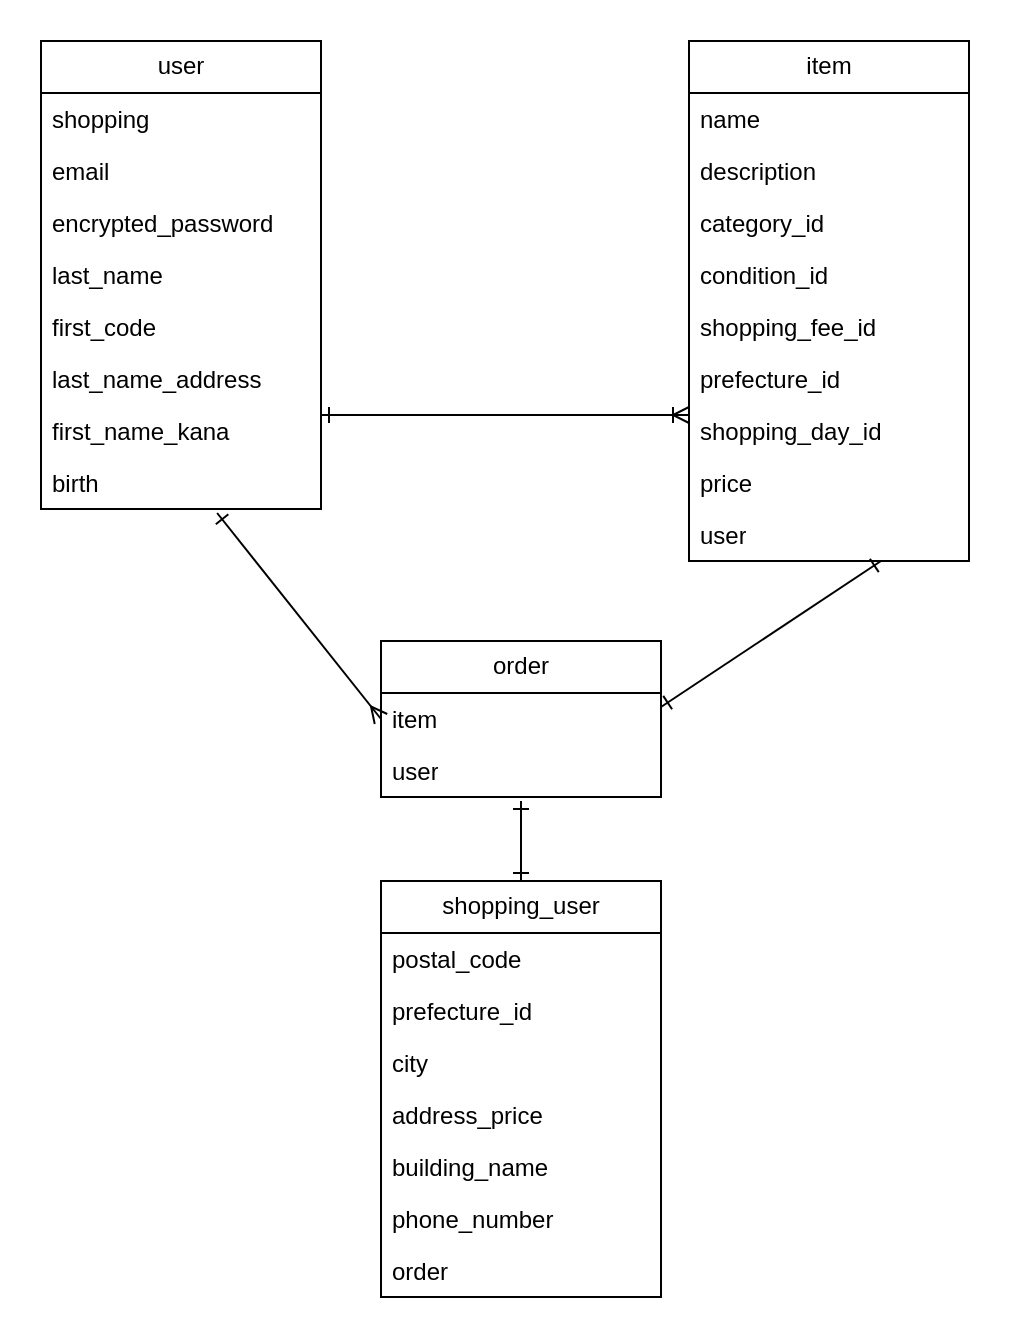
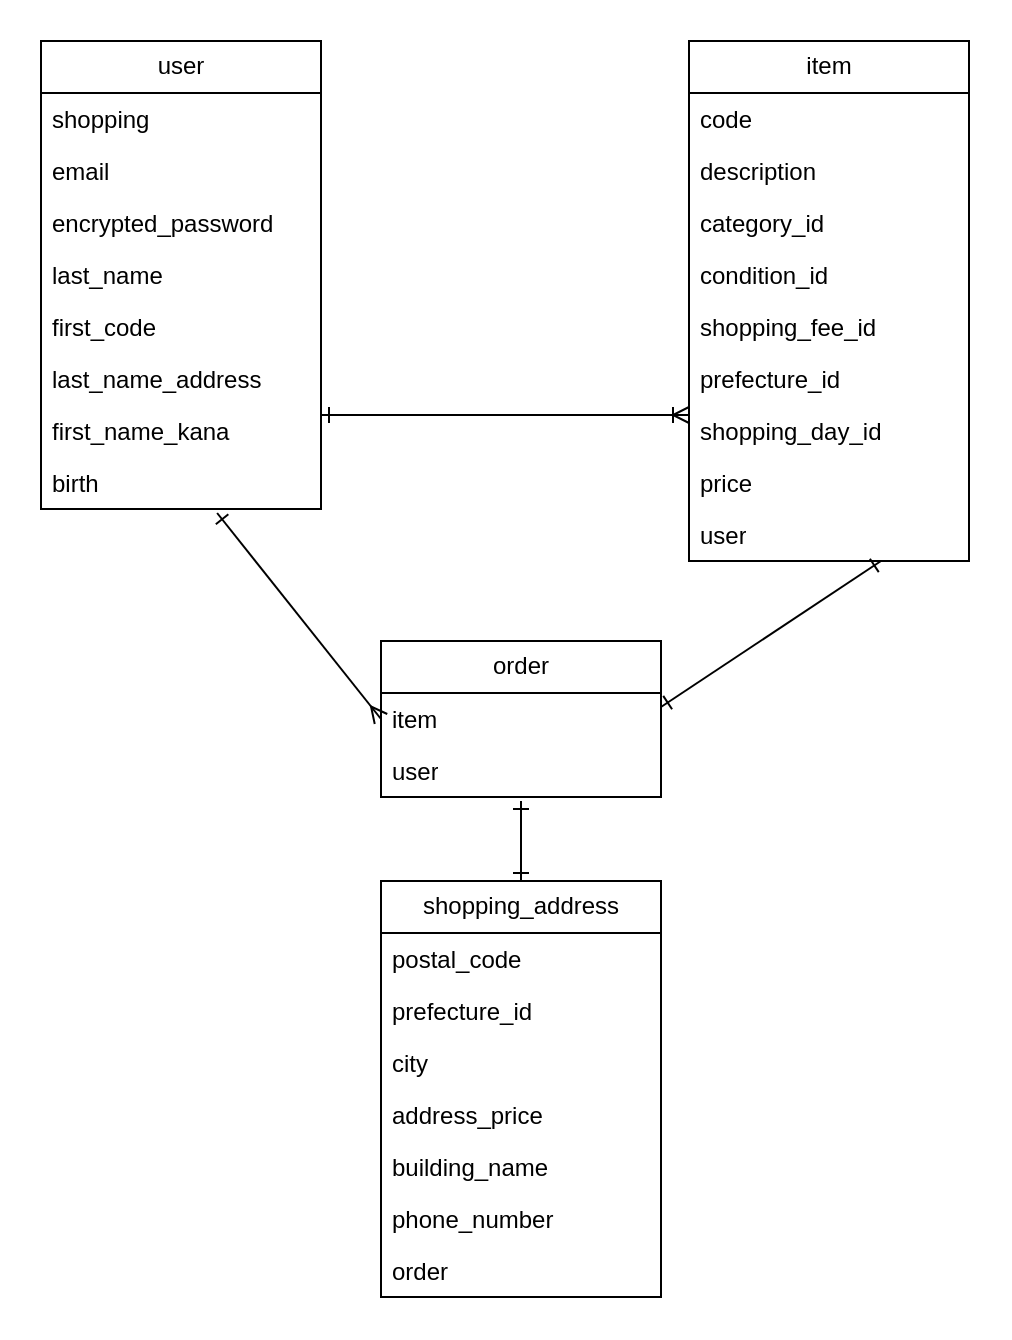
  <mxCell id="0" />
  <mxCell id="1" parent="0" />
  <mxCell id="2" value="item" style="swimlane;fontStyle=0;childLayout=stackLayout;horizontal=1;startSize=26;fillColor=none;horizontalStack=0;resizeParent=1;resizeParentMax=0;resizeLast=0;collapsible=1;marginBottom=0;html=1;rounded=0;" parent="1" vertex="1"><mxGeometry x="344" y="20" width="140" height="260" as="geometry" /></mxCell>
- <mxCell id="3" value="name" style="text;strokeColor=none;fillColor=none;align=left;verticalAlign=top;spacingLeft=4;spacingRight=4;overflow=hidden;rotatable=0;points=[[0,0.5],[1,0.5]];portConstraint=eastwest;whiteSpace=wrap;html=1;rounded=0;" parent="2" vertex="1"><mxGeometry y="26" width="140" height="26" as="geometry" /></mxCell>
+ <mxCell id="3" value="code" style="text;strokeColor=none;fillColor=none;align=left;verticalAlign=top;spacingLeft=4;spacingRight=4;overflow=hidden;rotatable=0;points=[[0,0.5],[1,0.5]];portConstraint=eastwest;whiteSpace=wrap;html=1;rounded=0;" parent="2" vertex="1"><mxGeometry y="26" width="140" height="26" as="geometry" /></mxCell>
  <mxCell id="4" value="description" style="text;strokeColor=none;fillColor=none;align=left;verticalAlign=top;spacingLeft=4;spacingRight=4;overflow=hidden;rotatable=0;points=[[0,0.5],[1,0.5]];portConstraint=eastwest;whiteSpace=wrap;html=1;rounded=0;" parent="2" vertex="1"><mxGeometry y="52" width="140" height="26" as="geometry" /></mxCell>
  <mxCell id="5" value="category_id" style="text;strokeColor=none;fillColor=none;align=left;verticalAlign=top;spacingLeft=4;spacingRight=4;overflow=hidden;rotatable=0;points=[[0,0.5],[1,0.5]];portConstraint=eastwest;whiteSpace=wrap;html=1;rounded=0;" parent="2" vertex="1"><mxGeometry y="78" width="140" height="26" as="geometry" /></mxCell>
  <mxCell id="6" value="condition_id" style="text;strokeColor=none;fillColor=none;align=left;verticalAlign=top;spacingLeft=4;spacingRight=4;overflow=hidden;rotatable=0;points=[[0,0.5],[1,0.5]];portConstraint=eastwest;whiteSpace=wrap;html=1;rounded=0;" parent="2" vertex="1"><mxGeometry y="104" width="140" height="26" as="geometry" /></mxCell>
  <mxCell id="7" value="shopping_fee_id" style="text;strokeColor=none;fillColor=none;align=left;verticalAlign=top;spacingLeft=4;spacingRight=4;overflow=hidden;rotatable=0;points=[[0,0.5],[1,0.5]];portConstraint=eastwest;whiteSpace=wrap;html=1;rounded=0;" parent="2" vertex="1"><mxGeometry y="130" width="140" height="26" as="geometry" /></mxCell>
  <mxCell id="8" value="prefecture_id" style="text;strokeColor=none;fillColor=none;align=left;verticalAlign=top;spacingLeft=4;spacingRight=4;overflow=hidden;rotatable=0;points=[[0,0.5],[1,0.5]];portConstraint=eastwest;whiteSpace=wrap;html=1;rounded=0;" vertex="1" parent="2"><mxGeometry y="156" width="140" height="26" as="geometry" /></mxCell>
  <mxCell id="9" value="shopping_day_id" style="text;strokeColor=none;fillColor=none;align=left;verticalAlign=top;spacingLeft=4;spacingRight=4;overflow=hidden;rotatable=0;points=[[0,0.5],[1,0.5]];portConstraint=eastwest;whiteSpace=wrap;html=1;rounded=0;" parent="2" vertex="1"><mxGeometry y="182" width="140" height="26" as="geometry" /></mxCell>
  <mxCell id="10" value="price" style="text;strokeColor=none;fillColor=none;align=left;verticalAlign=top;spacingLeft=4;spacingRight=4;overflow=hidden;rotatable=0;points=[[0,0.5],[1,0.5]];portConstraint=eastwest;whiteSpace=wrap;html=1;rounded=0;" parent="2" vertex="1"><mxGeometry y="208" width="140" height="26" as="geometry" /></mxCell>
  <mxCell id="11" value="user" style="text;strokeColor=none;fillColor=none;align=left;verticalAlign=top;spacingLeft=4;spacingRight=4;overflow=hidden;rotatable=0;points=[[0,0.5],[1,0.5]];portConstraint=eastwest;whiteSpace=wrap;html=1;rounded=0;" parent="2" vertex="1"><mxGeometry y="234" width="140" height="26" as="geometry" /></mxCell>
  <mxCell id="12" value="user&lt;br&gt;" style="swimlane;fontStyle=0;childLayout=stackLayout;horizontal=1;startSize=26;fillColor=none;horizontalStack=0;resizeParent=1;resizeParentMax=0;resizeLast=0;collapsible=1;marginBottom=0;html=1;rounded=0;" parent="1" vertex="1"><mxGeometry x="20" y="20" width="140" height="234" as="geometry"><mxRectangle x="90" y="70" width="60" height="30" as="alternateBounds" /></mxGeometry></mxCell>
  <mxCell id="13" value="shopping" style="text;strokeColor=none;fillColor=none;align=left;verticalAlign=top;spacingLeft=4;spacingRight=4;overflow=hidden;rotatable=0;points=[[0,0.5],[1,0.5]];portConstraint=eastwest;whiteSpace=wrap;html=1;rounded=0;" parent="12" vertex="1"><mxGeometry y="26" width="140" height="26" as="geometry" /></mxCell>
  <mxCell id="14" value="email" style="text;strokeColor=none;fillColor=none;align=left;verticalAlign=top;spacingLeft=4;spacingRight=4;overflow=hidden;rotatable=0;points=[[0,0.5],[1,0.5]];portConstraint=eastwest;whiteSpace=wrap;html=1;rounded=0;" parent="12" vertex="1"><mxGeometry y="52" width="140" height="26" as="geometry" /></mxCell>
  <mxCell id="15" value="encrypted_password" style="text;strokeColor=none;fillColor=none;align=left;verticalAlign=top;spacingLeft=4;spacingRight=4;overflow=hidden;rotatable=0;points=[[0,0.5],[1,0.5]];portConstraint=eastwest;whiteSpace=wrap;html=1;rounded=0;" parent="12" vertex="1"><mxGeometry y="78" width="140" height="26" as="geometry" /></mxCell>
  <mxCell id="16" value="last_name" style="text;strokeColor=none;fillColor=none;align=left;verticalAlign=top;spacingLeft=4;spacingRight=4;overflow=hidden;rotatable=0;points=[[0,0.5],[1,0.5]];portConstraint=eastwest;whiteSpace=wrap;html=1;rounded=0;" parent="12" vertex="1"><mxGeometry y="104" width="140" height="26" as="geometry" /></mxCell>
  <mxCell id="17" value="first_code" style="text;strokeColor=none;fillColor=none;align=left;verticalAlign=top;spacingLeft=4;spacingRight=4;overflow=hidden;rotatable=0;points=[[0,0.5],[1,0.5]];portConstraint=eastwest;whiteSpace=wrap;html=1;rounded=0;" parent="12" vertex="1"><mxGeometry y="130" width="140" height="26" as="geometry" /></mxCell>
  <mxCell id="18" value="last_name_address" style="text;strokeColor=none;fillColor=none;align=left;verticalAlign=top;spacingLeft=4;spacingRight=4;overflow=hidden;rotatable=0;points=[[0,0.5],[1,0.5]];portConstraint=eastwest;whiteSpace=wrap;html=1;rounded=0;" parent="12" vertex="1"><mxGeometry y="156" width="140" height="26" as="geometry" /></mxCell>
  <mxCell id="19" value="first_name_kana" style="text;strokeColor=none;fillColor=none;align=left;verticalAlign=top;spacingLeft=4;spacingRight=4;overflow=hidden;rotatable=0;points=[[0,0.5],[1,0.5]];portConstraint=eastwest;whiteSpace=wrap;html=1;rounded=0;" parent="12" vertex="1"><mxGeometry y="182" width="140" height="26" as="geometry" /></mxCell>
  <mxCell id="20" value="birth" style="text;strokeColor=none;fillColor=none;align=left;verticalAlign=top;spacingLeft=4;spacingRight=4;overflow=hidden;rotatable=0;points=[[0,0.5],[1,0.5]];portConstraint=eastwest;whiteSpace=wrap;html=1;rounded=0;" parent="12" vertex="1"><mxGeometry y="208" width="140" height="26" as="geometry" /></mxCell>
- <mxCell id="21" value="shopping_user" style="swimlane;fontStyle=0;childLayout=stackLayout;horizontal=1;startSize=26;fillColor=none;horizontalStack=0;resizeParent=1;resizeParentMax=0;resizeLast=0;collapsible=1;marginBottom=0;html=1;rounded=0;" parent="1" vertex="1"><mxGeometry x="190" y="440" width="140" height="208" as="geometry" /></mxCell>
+ <mxCell id="21" value="shopping_address" style="swimlane;fontStyle=0;childLayout=stackLayout;horizontal=1;startSize=26;fillColor=none;horizontalStack=0;resizeParent=1;resizeParentMax=0;resizeLast=0;collapsible=1;marginBottom=0;html=1;rounded=0;" parent="1" vertex="1"><mxGeometry x="190" y="440" width="140" height="208" as="geometry" /></mxCell>
  <mxCell id="22" value="postal_code" style="text;strokeColor=none;fillColor=none;align=left;verticalAlign=top;spacingLeft=4;spacingRight=4;overflow=hidden;rotatable=0;points=[[0,0.5],[1,0.5]];portConstraint=eastwest;whiteSpace=wrap;html=1;rounded=0;" parent="21" vertex="1"><mxGeometry y="26" width="140" height="26" as="geometry" /></mxCell>
  <mxCell id="23" value="prefecture_id" style="text;strokeColor=none;fillColor=none;align=left;verticalAlign=top;spacingLeft=4;spacingRight=4;overflow=hidden;rotatable=0;points=[[0,0.5],[1,0.5]];portConstraint=eastwest;whiteSpace=wrap;html=1;rounded=0;" parent="21" vertex="1"><mxGeometry y="52" width="140" height="26" as="geometry" /></mxCell>
  <mxCell id="24" value="city" style="text;strokeColor=none;fillColor=none;align=left;verticalAlign=top;spacingLeft=4;spacingRight=4;overflow=hidden;rotatable=0;points=[[0,0.5],[1,0.5]];portConstraint=eastwest;whiteSpace=wrap;html=1;rounded=0;" parent="21" vertex="1"><mxGeometry y="78" width="140" height="26" as="geometry" /></mxCell>
  <mxCell id="25" value="address_price" style="text;strokeColor=none;fillColor=none;align=left;verticalAlign=top;spacingLeft=4;spacingRight=4;overflow=hidden;rotatable=0;points=[[0,0.5],[1,0.5]];portConstraint=eastwest;whiteSpace=wrap;html=1;rounded=0;" parent="21" vertex="1"><mxGeometry y="104" width="140" height="26" as="geometry" /></mxCell>
  <mxCell id="26" value="building_name" style="text;strokeColor=none;fillColor=none;align=left;verticalAlign=top;spacingLeft=4;spacingRight=4;overflow=hidden;rotatable=0;points=[[0,0.5],[1,0.5]];portConstraint=eastwest;whiteSpace=wrap;html=1;rounded=0;" parent="21" vertex="1"><mxGeometry y="130" width="140" height="26" as="geometry" /></mxCell>
  <mxCell id="27" value="phone_number" style="text;strokeColor=none;fillColor=none;align=left;verticalAlign=top;spacingLeft=4;spacingRight=4;overflow=hidden;rotatable=0;points=[[0,0.5],[1,0.5]];portConstraint=eastwest;whiteSpace=wrap;html=1;rounded=0;" parent="21" vertex="1"><mxGeometry y="156" width="140" height="26" as="geometry" /></mxCell>
  <mxCell id="28" value="order" style="text;strokeColor=none;fillColor=none;align=left;verticalAlign=top;spacingLeft=4;spacingRight=4;overflow=hidden;rotatable=0;points=[[0,0.5],[1,0.5]];portConstraint=eastwest;whiteSpace=wrap;html=1;rounded=0;" parent="21" vertex="1"><mxGeometry y="182" width="140" height="26" as="geometry" /></mxCell>
  <mxCell id="29" value="order" style="swimlane;fontStyle=0;childLayout=stackLayout;horizontal=1;startSize=26;fillColor=none;horizontalStack=0;resizeParent=1;resizeParentMax=0;resizeLast=0;collapsible=1;marginBottom=0;html=1;rounded=0;" parent="1" vertex="1"><mxGeometry x="190" y="320" width="140" height="78" as="geometry" /></mxCell>
  <mxCell id="30" value="item" style="text;strokeColor=none;fillColor=none;align=left;verticalAlign=top;spacingLeft=4;spacingRight=4;overflow=hidden;rotatable=0;points=[[0,0.5],[1,0.5]];portConstraint=eastwest;whiteSpace=wrap;html=1;rounded=0;" parent="29" vertex="1"><mxGeometry y="26" width="140" height="26" as="geometry" /></mxCell>
  <mxCell id="31" value="user" style="text;strokeColor=none;fillColor=none;align=left;verticalAlign=top;spacingLeft=4;spacingRight=4;overflow=hidden;rotatable=0;points=[[0,0.5],[1,0.5]];portConstraint=eastwest;whiteSpace=wrap;html=1;rounded=0;" parent="29" vertex="1"><mxGeometry y="52" width="140" height="26" as="geometry" /></mxCell>
  <mxCell id="32" style="edgeStyle=none;html=1;entryX=0;entryY=0.5;entryDx=0;entryDy=0;endArrow=ERoneToMany;endFill=0;startArrow=ERone;startFill=0;rounded=0;" parent="1" edge="1"><mxGeometry relative="1" as="geometry"><mxPoint x="344" y="207" as="targetPoint" /><mxPoint x="160" y="207" as="sourcePoint" /><Array as="points"><mxPoint x="250" y="207" /></Array></mxGeometry></mxCell>
  <mxCell id="33" style="edgeStyle=none;html=1;entryX=0;entryY=0.5;entryDx=0;entryDy=0;startArrow=ERone;startFill=0;endArrow=ERmany;endFill=0;rounded=0;exitX=0.629;exitY=1.077;exitDx=0;exitDy=0;exitPerimeter=0;" parent="1" source="20" target="30" edge="1"><mxGeometry relative="1" as="geometry"><mxPoint x="90" y="310" as="sourcePoint" /></mxGeometry></mxCell>
  <mxCell id="34" style="edgeStyle=none;html=1;entryX=1;entryY=0.269;entryDx=0;entryDy=0;entryPerimeter=0;startArrow=ERone;startFill=0;endArrow=ERone;endFill=0;rounded=0;" parent="1" target="30" edge="1"><mxGeometry relative="1" as="geometry"><mxPoint x="440" y="280" as="sourcePoint" /></mxGeometry></mxCell>
  <mxCell id="35" style="edgeStyle=none;html=1;exitX=0.5;exitY=1.077;exitDx=0;exitDy=0;entryX=0.5;entryY=0;entryDx=0;entryDy=0;exitPerimeter=0;startArrow=ERone;startFill=0;endArrow=ERone;endFill=0;rounded=0;" parent="1" source="31" target="21" edge="1"><mxGeometry relative="1" as="geometry" /></mxCell>
